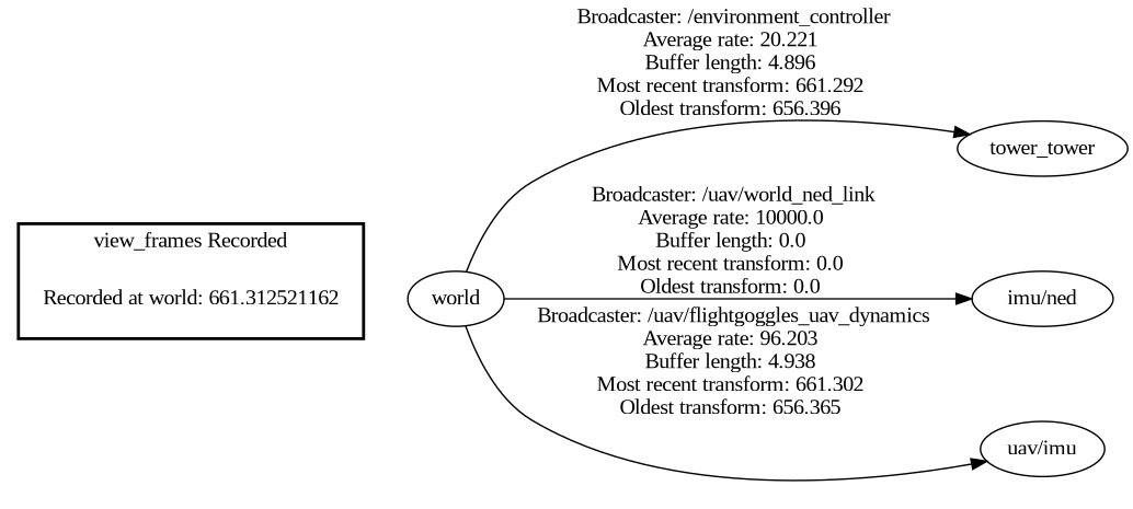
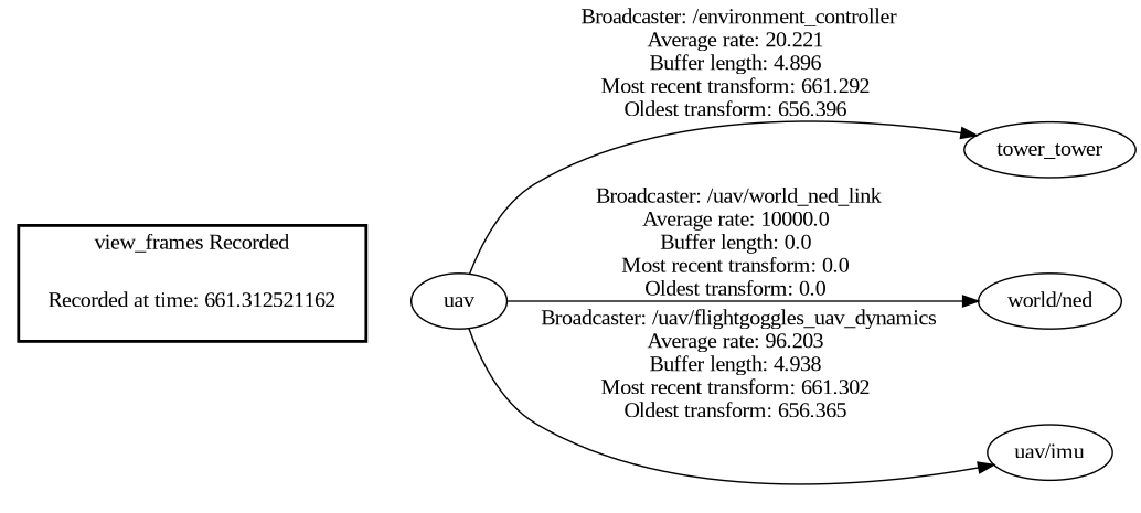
  digraph {
    fontname="Liberation Serif"
    rankdir=LR
    node [fontname="Liberation Serif"]
    edge [fontname="Liberation Serif"]
-   "Recorded at time: 661.312521162" [shape=plaintext label="Recorded at world: 661.312521162"]
-   world
+   "Recorded at time: 661.312521162" [shape=plaintext]
+   world [label=uav]
    n3 [label=tower_tower]
-   "world/ned" [label="imu/ned"]
+   "world/ned"
    "uav/imu"
    subgraph cluster_1 {
      color=black
      label="view_frames Recorded"
      style=bold
      "Recorded at time: 661.312521162"
    }
    "Recorded at time: 661.312521162" -> world [style=invis]
    world -> n3 [label=" Broadcaster: /environment_controller\nAverage rate: 20.221\nBuffer length: 4.896\nMost recent transform: 661.292\nOldest transform: 656.396\n"]
    world -> "world/ned" [label=" Broadcaster: /uav/world_ned_link\nAverage rate: 10000.0\nBuffer length: 0.0\nMost recent transform: 0.0\nOldest transform: 0.0\n"]
    world -> "uav/imu" [label=" Broadcaster: /uav/flightgoggles_uav_dynamics\nAverage rate: 96.203\nBuffer length: 4.938\nMost recent transform: 661.302\nOldest transform: 656.365\n"]
  }
